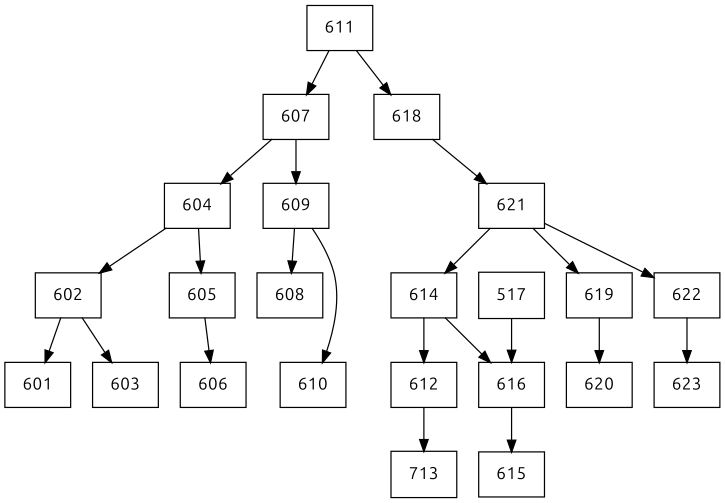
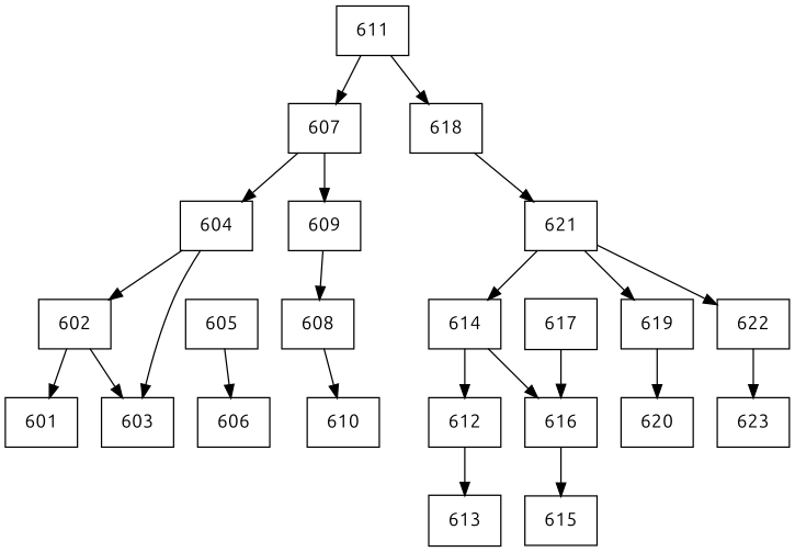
  digraph {
    concentrate=true
    fontname=Ubuntu
    rankdir=UD
    node [fontname=Ubuntu shape=record]
    edge [fontname=Ubuntu]
    n1 [label=611]
    n2 [label=607]
    n3 [label=618]
    n4 [label=604]
    n5 [label=609]
    n6 [label=621]
    n7 [label=602]
    n8 [label=605]
    n9 [label=608]
    n10 [label=610]
    n11 [label=601]
    n12 [label=603]
    n13 [label=606]
    n14 [label=614]
    n15 [label=612]
    n16 [label=616]
    n17 [label=619]
    n18 [label=622]
-   n19 [label=713]
+   n19 [label=613]
    n20 [label=615]
-   n21 [label=517]
+   n21 [label=617]
    n22 [label=620]
    n23 [label=623]
    n1 -> n2
    n1 -> n3
    n2 -> n4
    n2 -> n5
    n3 -> n6
    n4 -> n7
-   n4 -> n8
+   n4 -> n12
    n5 -> n9
-   n5 -> n10
+   n9 -> n10
    n6 -> n14
    n6 -> n17
    n6 -> n18
    n7 -> n11
    n7 -> n12
    n8 -> n13
    n14 -> n15
    n14 -> n16
    n15 -> n19
    n16 -> n20
    n17 -> n22
    n18 -> n23
    n21 -> n16
  }
